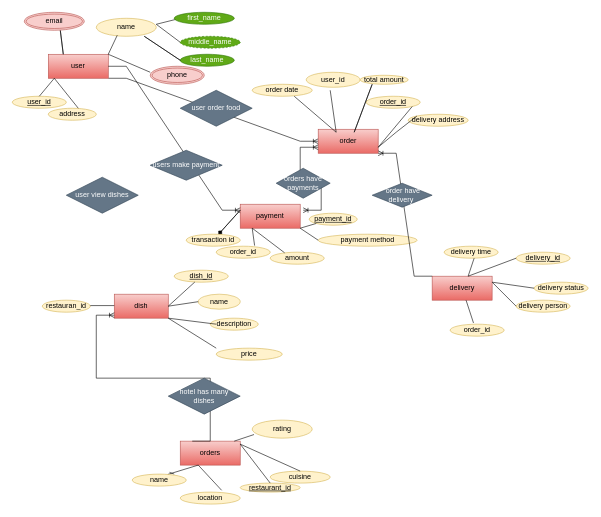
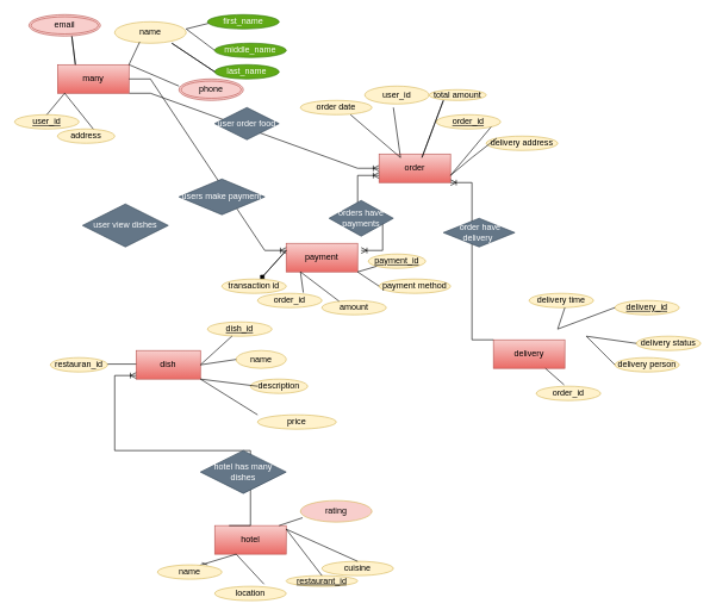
  <mxCell id="0" />
  <mxCell id="1" parent="0" />
  <mxCell id="2" value="" style="edgeStyle=entityRelationEdgeStyle;fontSize=12;html=1;endArrow=ERoneToMany;rounded=0;exitX=1;exitY=1;exitDx=0;exitDy=0;entryX=0;entryY=0.5;entryDx=0;entryDy=0;" edge="1" parent="1" source="3" target="17"><mxGeometry width="100" height="100" relative="1" as="geometry"><mxPoint x="190" y="130" as="sourcePoint" /><mxPoint x="460" y="250" as="targetPoint" /><Array as="points"><mxPoint x="380" y="110" /></Array></mxGeometry></mxCell>
- <mxCell id="3" value="user" style="whiteSpace=wrap;html=1;align=center;rounded=0;fillColor=#f8cecc;strokeColor=#b85450;gradientColor=#ea6b66;" vertex="1" parent="1"><mxGeometry x="80" y="90" width="100" height="40" as="geometry" /></mxCell>
+ <mxCell id="3" value="many" style="whiteSpace=wrap;html=1;align=center;rounded=0;fillColor=#f8cecc;strokeColor=#b85450;gradientColor=#ea6b66;" vertex="1" parent="1"><mxGeometry x="80" y="90" width="100" height="40" as="geometry" /></mxCell>
  <mxCell id="4" value="name" style="ellipse;whiteSpace=wrap;html=1;align=center;rounded=0;fillColor=#fff2cc;strokeColor=#d6b656;" vertex="1" parent="1"><mxGeometry x="160" y="30" width="100" height="30" as="geometry" /></mxCell>
  <mxCell id="5" value="user_id" style="ellipse;whiteSpace=wrap;html=1;align=center;fontStyle=4;rounded=0;fillColor=#fff2cc;strokeColor=#d6b656;" vertex="1" parent="1"><mxGeometry x="20" y="160" width="90" height="20" as="geometry" /></mxCell>
  <mxCell id="6" value="address" style="ellipse;whiteSpace=wrap;html=1;align=center;rounded=0;fillColor=#fff2cc;strokeColor=#d6b656;" vertex="1" parent="1"><mxGeometry x="80" y="180" width="80" height="20" as="geometry" /></mxCell>
  <mxCell id="7" value="" style="endArrow=none;html=1;rounded=0;exitX=0.25;exitY=0;exitDx=0;exitDy=0;entryX=0.25;entryY=0;entryDx=0;entryDy=0;" edge="1" parent="1" source="3" target="3"><mxGeometry width="50" height="50" relative="1" as="geometry"><mxPoint x="560" y="280" as="sourcePoint" /><mxPoint x="610" y="230" as="targetPoint" /><Array as="points"><mxPoint x="100" y="50" /></Array></mxGeometry></mxCell>
  <mxCell id="8" value="" style="endArrow=none;html=1;rounded=0;entryX=0.35;entryY=0.94;entryDx=0;entryDy=0;entryPerimeter=0;" edge="1" parent="1" target="4"><mxGeometry width="50" height="50" relative="1" as="geometry"><mxPoint x="250" y="120" as="sourcePoint" /><mxPoint x="610" y="130" as="targetPoint" /><Array as="points"><mxPoint x="180" y="90" /></Array></mxGeometry></mxCell>
  <mxCell id="9" value="" style="endArrow=none;html=1;rounded=0;exitX=0.5;exitY=0;exitDx=0;exitDy=0;" edge="1" parent="1" source="5"><mxGeometry width="50" height="50" relative="1" as="geometry"><mxPoint x="560" y="180" as="sourcePoint" /><mxPoint x="130" y="180" as="targetPoint" /><Array as="points"><mxPoint x="90" y="130" /></Array></mxGeometry></mxCell>
  <mxCell id="10" value="" style="endArrow=none;html=1;rounded=0;exitX=0;exitY=0.5;exitDx=0;exitDy=0;" edge="1" parent="1" source="12"><mxGeometry width="50" height="50" relative="1" as="geometry"><mxPoint x="300" y="60" as="sourcePoint" /><mxPoint x="300" y="30" as="targetPoint" /><Array as="points"><mxPoint x="260" y="40" /></Array></mxGeometry></mxCell>
  <mxCell id="11" value="first_name" style="ellipse;whiteSpace=wrap;html=1;align=center;rounded=0;fillColor=#60a917;strokeColor=#2D7600;fontColor=#ffffff;" vertex="1" parent="1"><mxGeometry x="290" y="20" width="100" height="20" as="geometry" /></mxCell>
- <mxCell id="12" value="middle_name" style="ellipse;whiteSpace=wrap;html=1;align=center;rounded=0;fillColor=#60a917;fontColor=#ffffff;strokeColor=#2D7600;dashed=1;" vertex="1" parent="1"><mxGeometry x="300" y="60" width="100" height="20" as="geometry" /></mxCell>
+ <mxCell id="12" value="middle_name" style="ellipse;whiteSpace=wrap;html=1;align=center;rounded=0;fillColor=#60a917;fontColor=#ffffff;strokeColor=#2D7600;" vertex="1" parent="1"><mxGeometry x="300" y="60" width="100" height="20" as="geometry" /></mxCell>
  <mxCell id="13" value="last_name" style="ellipse;whiteSpace=wrap;html=1;align=center;rounded=0;fillColor=#60a917;fontColor=#ffffff;strokeColor=#2D7600;" vertex="1" parent="1"><mxGeometry x="300" y="90" width="90" height="20" as="geometry" /></mxCell>
  <mxCell id="14" value="" style="endArrow=none;html=1;rounded=0;exitX=0;exitY=0.5;exitDx=0;exitDy=0;entryX=0;entryY=0.5;entryDx=0;entryDy=0;" edge="1" parent="1" source="13" target="13"><mxGeometry relative="1" as="geometry"><mxPoint x="430" y="140" as="sourcePoint" /><mxPoint x="300" y="80" as="targetPoint" /><Array as="points"><mxPoint x="240" y="60" /></Array></mxGeometry></mxCell>
  <mxCell id="15" value="email" style="ellipse;shape=doubleEllipse;margin=3;whiteSpace=wrap;html=1;align=center;rounded=0;fillColor=#f8cecc;strokeColor=#b85450;" vertex="1" parent="1"><mxGeometry x="40" y="20" width="100" height="30" as="geometry" /></mxCell>
  <mxCell id="16" value="phone" style="ellipse;shape=doubleEllipse;margin=3;whiteSpace=wrap;html=1;align=center;rounded=0;fillColor=#f8cecc;strokeColor=#b85450;" vertex="1" parent="1"><mxGeometry x="250" y="110" width="90" height="30" as="geometry" /></mxCell>
  <mxCell id="17" value="order" style="whiteSpace=wrap;html=1;align=center;fillColor=#f8cecc;gradientColor=#ea6b66;strokeColor=#b85450;" vertex="1" parent="1"><mxGeometry x="530" y="215" width="100" height="40" as="geometry" /></mxCell>
  <mxCell id="18" value="order_id" style="ellipse;whiteSpace=wrap;html=1;align=center;fontStyle=4;fillColor=#fff2cc;strokeColor=#d6b656;" vertex="1" parent="1"><mxGeometry x="610" y="160" width="90" height="20" as="geometry" /></mxCell>
  <mxCell id="19" value="user_id" style="ellipse;whiteSpace=wrap;html=1;align=center;fillColor=#fff2cc;strokeColor=#d6b656;" vertex="1" parent="1"><mxGeometry x="510" y="120" width="90" height="25" as="geometry" /></mxCell>
  <mxCell id="20" value="order date" style="ellipse;whiteSpace=wrap;html=1;align=center;fillColor=#fff2cc;strokeColor=#d6b656;" vertex="1" parent="1"><mxGeometry x="420" y="140" width="100" height="20" as="geometry" /></mxCell>
  <mxCell id="21" value="total amount" style="ellipse;whiteSpace=wrap;html=1;align=center;fillColor=#fff2cc;strokeColor=#d6b656;" vertex="1" parent="1"><mxGeometry x="600" y="125" width="80" height="15" as="geometry" /></mxCell>
  <mxCell id="22" value="delivery address" style="ellipse;whiteSpace=wrap;html=1;align=center;fillColor=#fff2cc;strokeColor=#d6b656;" vertex="1" parent="1"><mxGeometry x="680" y="190" width="100" height="20" as="geometry" /></mxCell>
  <mxCell id="23" value="" style="endArrow=none;html=1;rounded=0;entryX=0;entryY=0;entryDx=0;entryDy=0;exitX=1;exitY=1;exitDx=0;exitDy=0;" edge="1" parent="1" source="18" target="22"><mxGeometry width="50" height="50" relative="1" as="geometry"><mxPoint x="590" y="225" as="sourcePoint" /><mxPoint x="708" y="223" as="targetPoint" /><Array as="points"><mxPoint x="630" y="245" /><mxPoint x="660" y="220" /></Array></mxGeometry></mxCell>
  <mxCell id="24" value="" style="endArrow=none;html=1;rounded=0;" edge="1" parent="1"><mxGeometry width="50" height="50" relative="1" as="geometry"><mxPoint x="550" y="150" as="sourcePoint" /><mxPoint x="490" y="160" as="targetPoint" /><Array as="points"><mxPoint x="560" y="220" /></Array></mxGeometry></mxCell>
- <mxCell id="25" value="user order food" style="shape=rhombus;perimeter=rhombusPerimeter;whiteSpace=wrap;html=1;align=center;fillColor=#647687;fontColor=#ffffff;strokeColor=#314354;" vertex="1" parent="1"><mxGeometry x="300" y="150" width="120" height="60" as="geometry" /></mxCell>
+ <mxCell id="25" value="user order food" style="shape=rhombus;perimeter=rhombusPerimeter;whiteSpace=wrap;html=1;align=center;fillColor=#647687;fontColor=#ffffff;strokeColor=#314354;" vertex="1" parent="1"><mxGeometry x="300" y="150" width="90" height="45" as="geometry" /></mxCell>
  <mxCell id="26" value="dish" style="whiteSpace=wrap;html=1;align=center;fillColor=#f8cecc;gradientColor=#ea6b66;strokeColor=#b85450;" vertex="1" parent="1"><mxGeometry x="190" y="490" width="90" height="40" as="geometry" /></mxCell>
  <mxCell id="27" value="dish_id" style="ellipse;whiteSpace=wrap;html=1;align=center;fontStyle=4;fillColor=#fff2cc;strokeColor=#d6b656;" vertex="1" parent="1"><mxGeometry x="290" y="450" width="90" height="20" as="geometry" /></mxCell>
  <mxCell id="28" value="restauran_id" style="ellipse;whiteSpace=wrap;html=1;align=center;fillColor=#fff2cc;strokeColor=#d6b656;" vertex="1" parent="1"><mxGeometry x="70" y="500" width="80" height="20" as="geometry" /></mxCell>
  <mxCell id="29" value="name" style="ellipse;whiteSpace=wrap;html=1;align=center;fillColor=#fff2cc;strokeColor=#d6b656;" vertex="1" parent="1"><mxGeometry x="330" y="490" width="70" height="25" as="geometry" /></mxCell>
  <mxCell id="30" value="price" style="ellipse;whiteSpace=wrap;html=1;align=center;fillColor=#fff2cc;strokeColor=#d6b656;" vertex="1" parent="1"><mxGeometry x="360" y="580" width="110" height="20" as="geometry" /></mxCell>
  <mxCell id="31" value="description" style="ellipse;whiteSpace=wrap;html=1;align=center;fillColor=#fff2cc;strokeColor=#d6b656;" vertex="1" parent="1"><mxGeometry x="350" y="530" width="80" height="20" as="geometry" /></mxCell>
  <mxCell id="32" value="" style="endArrow=none;html=1;rounded=0;exitX=0;exitY=0.5;exitDx=0;exitDy=0;" edge="1" parent="1" target="27" source="29"><mxGeometry width="50" height="50" relative="1" as="geometry"><mxPoint x="310" y="540" as="sourcePoint" /><mxPoint x="650" y="370" as="targetPoint" /><Array as="points"><mxPoint x="280" y="510" /></Array></mxGeometry></mxCell>
  <mxCell id="33" value="" style="endArrow=none;html=1;rounded=0;" edge="1" parent="1"><mxGeometry width="50" height="50" relative="1" as="geometry"><mxPoint x="360" y="540" as="sourcePoint" /><mxPoint x="360" y="580" as="targetPoint" /><Array as="points"><mxPoint x="280" y="530" /></Array></mxGeometry></mxCell>
  <mxCell id="34" value="" style="endArrow=none;html=1;rounded=0;" edge="1" parent="1"><mxGeometry relative="1" as="geometry"><mxPoint x="150" y="509" as="sourcePoint" /><mxPoint x="190" y="509" as="targetPoint" /></mxGeometry></mxCell>
- <mxCell id="35" value="user view dishes" style="shape=rhombus;perimeter=rhombusPerimeter;whiteSpace=wrap;html=1;align=center;fillColor=#647687;fontColor=#ffffff;strokeColor=#314354;" vertex="1" parent="1"><mxGeometry x="110" y="295" width="120" height="60" as="geometry" /></mxCell>
+ <mxCell id="35" value="user view dishes" style="shape=rhombus;perimeter=rhombusPerimeter;whiteSpace=wrap;html=1;align=center;fillColor=#647687;fontColor=#ffffff;strokeColor=#314354;" vertex="1" parent="1"><mxGeometry x="115" y="285" width="120" height="60" as="geometry" /></mxCell>
  <mxCell id="36" value="" style="edgeStyle=entityRelationEdgeStyle;fontSize=12;html=1;endArrow=ERoneToMany;startArrow=ERoneToMany;rounded=0;exitX=1;exitY=0;exitDx=0;exitDy=0;entryX=0;entryY=0.75;entryDx=0;entryDy=0;" edge="1" parent="1" target="17"><mxGeometry width="100" height="100" relative="1" as="geometry"><mxPoint x="505" y="350" as="sourcePoint" /><mxPoint x="505" y="250" as="targetPoint" /></mxGeometry></mxCell>
  <mxCell id="37" value="payment" style="whiteSpace=wrap;html=1;align=center;fillColor=#f8cecc;gradientColor=#ea6b66;strokeColor=#b85450;" vertex="1" parent="1"><mxGeometry x="400" y="340" width="100" height="40" as="geometry" /></mxCell>
  <mxCell id="38" value="payment_id" style="ellipse;whiteSpace=wrap;html=1;align=center;fontStyle=4;fillColor=#fff2cc;strokeColor=#d6b656;" vertex="1" parent="1"><mxGeometry x="515" y="355" width="80" height="20" as="geometry" /></mxCell>
  <mxCell id="39" value="order_id" style="ellipse;whiteSpace=wrap;html=1;align=center;fillColor=#fff2cc;strokeColor=#d6b656;" vertex="1" parent="1"><mxGeometry x="360" y="410" width="90" height="20" as="geometry" /></mxCell>
- <mxCell id="40" value="payment method" style="ellipse;whiteSpace=wrap;html=1;align=center;fillColor=#fff2cc;strokeColor=#d6b656;" vertex="1" parent="1"><mxGeometry x="530" y="390" width="165" height="20" as="geometry" /></mxCell>
+ <mxCell id="40" value="payment method" style="ellipse;whiteSpace=wrap;html=1;align=center;fillColor=#fff2cc;strokeColor=#d6b656;" vertex="1" parent="1"><mxGeometry x="530" y="390" width="100" height="20" as="geometry" /></mxCell>
  <mxCell id="41" value="amount" style="ellipse;whiteSpace=wrap;html=1;align=center;fillColor=#fff2cc;strokeColor=#d6b656;" vertex="1" parent="1"><mxGeometry x="450" y="420" width="90" height="20" as="geometry" /></mxCell>
  <mxCell id="42" value="" style="endArrow=none;html=1;rounded=0;entryX=0;entryY=1;entryDx=0;entryDy=0;exitX=0;exitY=0.5;exitDx=0;exitDy=0;" edge="1" parent="1" source="40" target="38"><mxGeometry width="50" height="50" relative="1" as="geometry"><mxPoint x="440" y="480" as="sourcePoint" /><mxPoint x="490" y="430" as="targetPoint" /><Array as="points"><mxPoint x="500" y="380" /></Array></mxGeometry></mxCell>
  <mxCell id="43" value="" style="endArrow=none;html=1;rounded=0;exitX=0.711;exitY=-0.05;exitDx=0;exitDy=0;exitPerimeter=0;entryX=0.267;entryY=0.05;entryDx=0;entryDy=0;entryPerimeter=0;" edge="1" parent="1" source="39" target="41"><mxGeometry width="50" height="50" relative="1" as="geometry"><mxPoint x="450" y="400" as="sourcePoint" /><mxPoint x="490" y="430" as="targetPoint" /><Array as="points"><mxPoint x="420" y="380" /></Array></mxGeometry></mxCell>
  <mxCell id="44" value="" style="endArrow=none;html=1;rounded=0;" edge="1" parent="1" source="46"><mxGeometry relative="1" as="geometry"><mxPoint x="330" y="350" as="sourcePoint" /><mxPoint x="400" y="350" as="targetPoint" /><Array as="points"><mxPoint x="400" y="350" /></Array></mxGeometry></mxCell>
  <mxCell id="45" value="" style="endArrow=diamond;html=1;rounded=0;exitX=0;exitY=0.25;exitDx=0;exitDy=0;" edge="1" parent="1" source="37" target="46"><mxGeometry relative="1" as="geometry"><mxPoint x="360" y="340" as="sourcePoint" /><mxPoint x="400" y="350" as="targetPoint" /><Array as="points" /></mxGeometry></mxCell>
  <mxCell id="46" value="transaction id" style="ellipse;whiteSpace=wrap;html=1;align=center;fillColor=#fff2cc;strokeColor=#d6b656;" vertex="1" parent="1"><mxGeometry x="310" y="390" width="90" height="20" as="geometry" /></mxCell>
  <mxCell id="47" value="orders have payments" style="shape=rhombus;perimeter=rhombusPerimeter;whiteSpace=wrap;html=1;align=center;fillColor=#647687;fontColor=#ffffff;strokeColor=#314354;" vertex="1" parent="1"><mxGeometry x="460" y="280" width="90" height="50" as="geometry" /></mxCell>
  <mxCell id="48" value="" style="edgeStyle=entityRelationEdgeStyle;fontSize=12;html=1;endArrow=ERoneToMany;rounded=0;entryX=0;entryY=0;entryDx=0;entryDy=0;exitX=1;exitY=0.5;exitDx=0;exitDy=0;" edge="1" parent="1" source="3"><mxGeometry width="100" height="100" relative="1" as="geometry"><mxPoint x="190" y="140" as="sourcePoint" /><mxPoint x="400" y="350" as="targetPoint" /></mxGeometry></mxCell>
  <mxCell id="49" value="users make payment" style="shape=rhombus;perimeter=rhombusPerimeter;whiteSpace=wrap;html=1;align=center;fillColor=#647687;fontColor=#ffffff;strokeColor=#314354;" vertex="1" parent="1"><mxGeometry x="250" y="250" width="120" height="50" as="geometry" /></mxCell>
  <mxCell id="50" value="delivery status" style="ellipse;whiteSpace=wrap;html=1;align=center;fillColor=#fff2cc;strokeColor=#d6b656;" vertex="1" parent="1"><mxGeometry x="890" y="470" width="90" height="20" as="geometry" /></mxCell>
- <mxCell id="51" value="delivery" style="whiteSpace=wrap;html=1;align=center;fillColor=#f8cecc;gradientColor=#ea6b66;strokeColor=#b85450;" vertex="1" parent="1"><mxGeometry x="720" y="460" width="100" height="40" as="geometry" /></mxCell>
+ <mxCell id="51" value="delivery" style="whiteSpace=wrap;html=1;align=center;fillColor=#f8cecc;gradientColor=#ea6b66;strokeColor=#b85450;" vertex="1" parent="1"><mxGeometry x="690" y="475" width="100" height="40" as="geometry" /></mxCell>
  <mxCell id="52" value="delivery_id" style="ellipse;whiteSpace=wrap;html=1;align=center;fontStyle=4;fillColor=#fff2cc;strokeColor=#d6b656;" vertex="1" parent="1"><mxGeometry x="860" y="420" width="90" height="20" as="geometry" /></mxCell>
  <mxCell id="53" value="order_id" style="ellipse;whiteSpace=wrap;html=1;align=center;fillColor=#fff2cc;strokeColor=#d6b656;" vertex="1" parent="1"><mxGeometry x="750" y="540" width="90" height="20" as="geometry" /></mxCell>
  <mxCell id="54" value="delivery person" style="ellipse;whiteSpace=wrap;html=1;align=center;fillColor=#fff2cc;strokeColor=#d6b656;" vertex="1" parent="1"><mxGeometry x="860" y="500" width="90" height="20" as="geometry" /></mxCell>
  <mxCell id="55" value="delivery time" style="ellipse;whiteSpace=wrap;html=1;align=center;fillColor=#fff2cc;strokeColor=#d6b656;" vertex="1" parent="1"><mxGeometry x="740" y="410" width="90" height="20" as="geometry" /></mxCell>
  <mxCell id="56" value="" style="endArrow=none;html=1;rounded=0;" edge="1" parent="1"><mxGeometry width="50" height="50" relative="1" as="geometry"><mxPoint x="790" y="430" as="sourcePoint" /><mxPoint x="860" y="430" as="targetPoint" /><Array as="points"><mxPoint x="780" y="460" /></Array></mxGeometry></mxCell>
  <mxCell id="57" value="" style="endArrow=none;html=1;rounded=0;" edge="1" parent="1"><mxGeometry width="50" height="50" relative="1" as="geometry"><mxPoint x="890" y="480" as="sourcePoint" /><mxPoint x="860" y="510" as="targetPoint" /><Array as="points"><mxPoint x="820" y="470" /></Array></mxGeometry></mxCell>
  <mxCell id="58" value="" style="endArrow=none;html=1;rounded=0;exitX=0.433;exitY=-0.1;exitDx=0;exitDy=0;exitPerimeter=0;" edge="1" parent="1" source="53" target="51"><mxGeometry width="50" height="50" relative="1" as="geometry"><mxPoint x="730" y="630" as="sourcePoint" /><mxPoint x="780" y="580" as="targetPoint" /></mxGeometry></mxCell>
  <mxCell id="59" value="" style="edgeStyle=entityRelationEdgeStyle;fontSize=12;html=1;endArrow=ERoneToMany;rounded=0;exitX=0;exitY=0;exitDx=0;exitDy=0;entryX=1;entryY=1;entryDx=0;entryDy=0;" edge="1" parent="1" source="51" target="17"><mxGeometry width="100" height="100" relative="1" as="geometry"><mxPoint x="640" y="330" as="sourcePoint" /><mxPoint x="700" y="250" as="targetPoint" /><Array as="points"><mxPoint x="770" y="220" /><mxPoint x="960" y="340" /><mxPoint x="730" y="250" /><mxPoint x="820" y="350" /><mxPoint x="820" y="290" /></Array></mxGeometry></mxCell>
  <mxCell id="60" value="" style="endArrow=none;html=1;rounded=0;" edge="1" parent="1"><mxGeometry width="50" height="50" relative="1" as="geometry"><mxPoint x="590" y="220" as="sourcePoint" /><mxPoint x="590" y="220" as="targetPoint" /><Array as="points"><mxPoint x="620" y="140" /></Array></mxGeometry></mxCell>
  <mxCell id="61" value="&amp;nbsp;order have delivery&amp;nbsp;" style="shape=rhombus;perimeter=rhombusPerimeter;whiteSpace=wrap;html=1;align=center;fillColor=#647687;fontColor=#ffffff;strokeColor=#314354;" vertex="1" parent="1"><mxGeometry x="620" y="305" width="100" height="40" as="geometry" /></mxCell>
- <mxCell id="62" value="orders" style="whiteSpace=wrap;html=1;align=center;fillColor=#f8cecc;gradientColor=#ea6b66;strokeColor=#b85450;" vertex="1" parent="1"><mxGeometry x="300" y="735" width="100" height="40" as="geometry" /></mxCell>
+ <mxCell id="62" value="hotel" style="whiteSpace=wrap;html=1;align=center;fillColor=#f8cecc;gradientColor=#ea6b66;strokeColor=#b85450;" vertex="1" parent="1"><mxGeometry x="300" y="735" width="100" height="40" as="geometry" /></mxCell>
  <mxCell id="63" value="restaurant_id" style="ellipse;whiteSpace=wrap;html=1;align=center;fontStyle=4;fillColor=#fff2cc;strokeColor=#d6b656;" vertex="1" parent="1"><mxGeometry x="400" y="805" width="100" height="15" as="geometry" /></mxCell>
  <mxCell id="64" value="location" style="ellipse;whiteSpace=wrap;html=1;align=center;fillColor=#fff2cc;strokeColor=#d6b656;" vertex="1" parent="1"><mxGeometry x="300" y="820" width="100" height="20" as="geometry" /></mxCell>
- <mxCell id="65" value="rating" style="ellipse;whiteSpace=wrap;html=1;align=center;fillColor=#fff2cc;strokeColor=#d6b656;" vertex="1" parent="1"><mxGeometry x="420" y="700" width="100" height="30" as="geometry" /></mxCell>
+ <mxCell id="65" value="rating" style="ellipse;whiteSpace=wrap;html=1;align=center;fillColor=#f8cecc;strokeColor=#d6b656;" vertex="1" parent="1"><mxGeometry x="420" y="700" width="100" height="30" as="geometry" /></mxCell>
  <mxCell id="66" value="cuisine" style="ellipse;whiteSpace=wrap;html=1;align=center;fillColor=#fff2cc;strokeColor=#d6b656;" vertex="1" parent="1"><mxGeometry x="450" y="785" width="100" height="20" as="geometry" /></mxCell>
  <mxCell id="67" value="" style="endArrow=none;html=1;rounded=0;entryX=0.03;entryY=0.8;entryDx=0;entryDy=0;entryPerimeter=0;" edge="1" parent="1" target="65"><mxGeometry width="50" height="50" relative="1" as="geometry"><mxPoint x="390" y="735" as="sourcePoint" /><mxPoint x="440" y="685" as="targetPoint" /></mxGeometry></mxCell>
  <mxCell id="68" value="" style="endArrow=none;html=1;rounded=0;exitX=0.5;exitY=0;exitDx=0;exitDy=0;entryX=0.5;entryY=0;entryDx=0;entryDy=0;" edge="1" parent="1" source="66" target="63"><mxGeometry width="50" height="50" relative="1" as="geometry"><mxPoint x="150" y="930" as="sourcePoint" /><mxPoint x="200" y="880" as="targetPoint" /><Array as="points"><mxPoint x="400" y="740" /></Array></mxGeometry></mxCell>
  <mxCell id="69" value="" style="endArrow=none;html=1;rounded=0;entryX=0.69;entryY=-0.15;entryDx=0;entryDy=0;entryPerimeter=0;" edge="1" parent="1" source="71" target="64"><mxGeometry width="50" height="50" relative="1" as="geometry"><mxPoint x="290" y="790" as="sourcePoint" /><mxPoint x="390" y="805" as="targetPoint" /><Array as="points"><mxPoint x="280" y="790" /><mxPoint x="330" y="775" /></Array></mxGeometry></mxCell>
  <mxCell id="70" value="" style="endArrow=none;html=1;rounded=0;entryX=0.69;entryY=-0.15;entryDx=0;entryDy=0;entryPerimeter=0;" edge="1" parent="1" target="71"><mxGeometry width="50" height="50" relative="1" as="geometry"><mxPoint x="290" y="790" as="sourcePoint" /><mxPoint x="369" y="817" as="targetPoint" /><Array as="points" /></mxGeometry></mxCell>
  <mxCell id="71" value="name" style="ellipse;whiteSpace=wrap;html=1;align=center;fillColor=#fff2cc;strokeColor=#d6b656;" vertex="1" parent="1"><mxGeometry x="220" y="790" width="90" height="20" as="geometry" /></mxCell>
  <mxCell id="72" value="" style="edgeStyle=entityRelationEdgeStyle;fontSize=12;html=1;endArrow=ERoneToMany;rounded=0;" edge="1" parent="1"><mxGeometry width="100" height="100" relative="1" as="geometry"><mxPoint x="320" y="735" as="sourcePoint" /><mxPoint x="190" y="525" as="targetPoint" /><Array as="points"><mxPoint x="330" y="745" /></Array></mxGeometry></mxCell>
  <mxCell id="73" value="hotel has many dishes" style="shape=rhombus;perimeter=rhombusPerimeter;whiteSpace=wrap;html=1;align=center;fillColor=#647687;fontColor=#ffffff;strokeColor=#314354;" vertex="1" parent="1"><mxGeometry x="280" y="630" width="120" height="60" as="geometry" /></mxCell>
